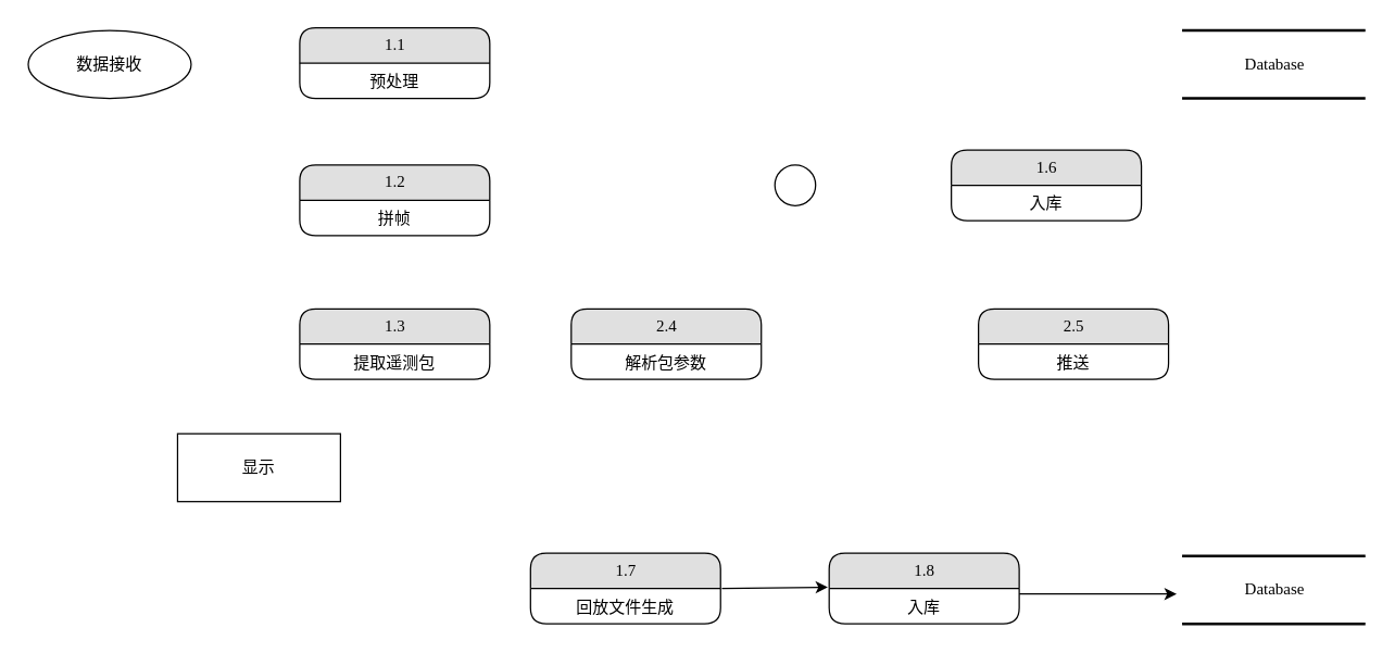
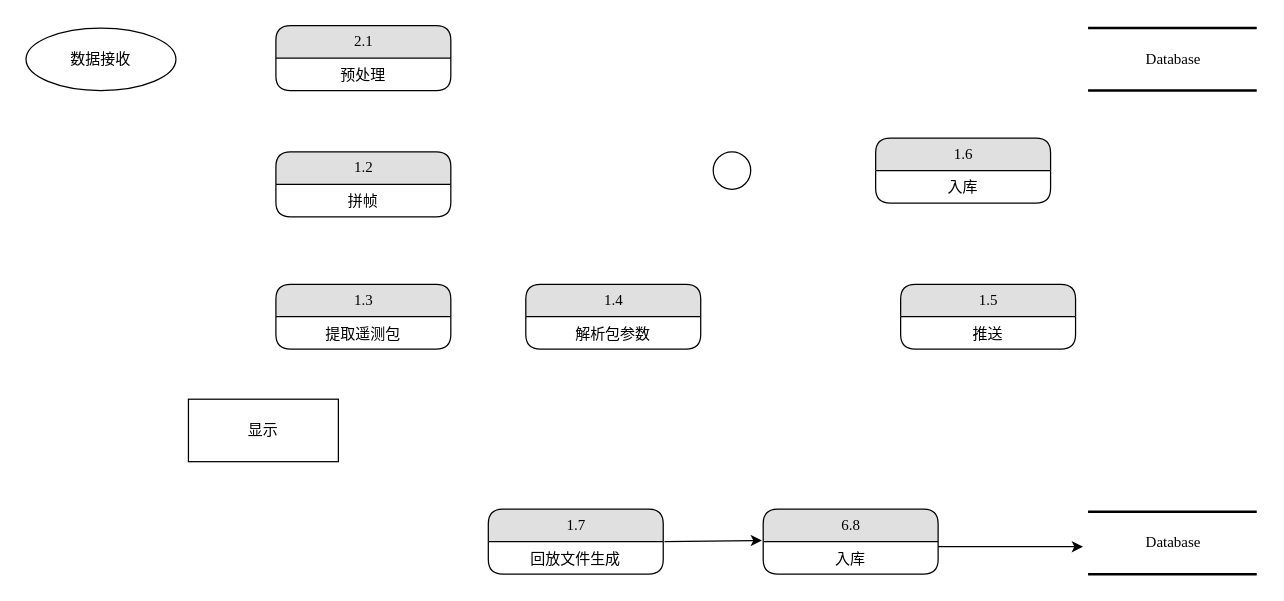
  <mxCell id="0" />
  <mxCell id="1" parent="0" />
  <mxCell id="2" value="Database" style="html=1;rounded=0;shadow=0;comic=0;labelBackgroundColor=none;strokeWidth=2;fontFamily=Verdana;fontSize=12;align=center;shape=mxgraph.ios7ui.horLines;" parent="1" vertex="1"><mxGeometry x="870" y="22" width="135" height="50" as="geometry" /></mxCell>
- <mxCell id="3" value="显示" style="whiteSpace=wrap;html=1;rounded=0;shadow=0;comic=0;labelBackgroundColor=none;strokeWidth=1;fontFamily=Verdana;fontSize=12;align=center;" parent="1" vertex="1"><mxGeometry x="130" y="319" width="120" height="50" as="geometry" /></mxCell>
+ <mxCell id="3" value="显示" style="whiteSpace=wrap;html=1;rounded=0;shadow=0;comic=0;labelBackgroundColor=none;strokeWidth=1;fontFamily=Verdana;fontSize=12;align=center;" parent="1" vertex="1"><mxGeometry x="150" y="319" width="120" height="50" as="geometry" /></mxCell>
  <mxCell id="4" value="数据接收" style="ellipse;whiteSpace=wrap;html=1;shadow=0;comic=0;labelBackgroundColor=none;strokeWidth=1;fontFamily=Verdana;fontSize=12;align=center;" parent="1" vertex="1"><mxGeometry x="20" y="22" width="120" height="50" as="geometry" /></mxCell>
- <mxCell id="5" value="2.5" style="swimlane;html=1;fontStyle=0;childLayout=stackLayout;horizontal=1;startSize=26;fillColor=#e0e0e0;horizontalStack=0;resizeParent=1;resizeLast=0;collapsible=1;marginBottom=0;swimlaneFillColor=#ffffff;align=center;rounded=1;shadow=0;comic=0;labelBackgroundColor=none;strokeWidth=1;fontFamily=Verdana;fontSize=12" parent="1" vertex="1"><mxGeometry x="720" y="227" width="140" height="52" as="geometry" /></mxCell>
+ <mxCell id="5" value="1.5" style="swimlane;html=1;fontStyle=0;childLayout=stackLayout;horizontal=1;startSize=26;fillColor=#e0e0e0;horizontalStack=0;resizeParent=1;resizeLast=0;collapsible=1;marginBottom=0;swimlaneFillColor=#ffffff;align=center;rounded=1;shadow=0;comic=0;labelBackgroundColor=none;strokeWidth=1;fontFamily=Verdana;fontSize=12" parent="1" vertex="1"><mxGeometry x="720" y="227" width="140" height="52" as="geometry" /></mxCell>
  <mxCell id="6" value="推送" style="text;html=1;strokeColor=none;fillColor=none;spacingLeft=4;spacingRight=4;whiteSpace=wrap;overflow=hidden;rotatable=0;points=[[0,0.5],[1,0.5]];portConstraint=eastwest;align=center;" parent="5" vertex="1"><mxGeometry y="26" width="140" height="26" as="geometry" /></mxCell>
  <mxCell id="7" value="Database" style="html=1;rounded=0;shadow=0;comic=0;labelBackgroundColor=none;strokeWidth=2;fontFamily=Verdana;fontSize=12;align=center;shape=mxgraph.ios7ui.horLines;" parent="1" vertex="1"><mxGeometry x="870" y="409" width="135" height="50" as="geometry" /></mxCell>
  <mxCell id="8" value="1.6" style="swimlane;html=1;fontStyle=0;childLayout=stackLayout;horizontal=1;startSize=26;fillColor=#e0e0e0;horizontalStack=0;resizeParent=1;resizeLast=0;collapsible=1;marginBottom=0;swimlaneFillColor=#ffffff;align=center;rounded=1;shadow=0;comic=0;labelBackgroundColor=none;strokeWidth=1;fontFamily=Verdana;fontSize=12" parent="1" vertex="1"><mxGeometry x="700" y="110" width="140" height="52" as="geometry" /></mxCell>
  <mxCell id="9" value="入库" style="text;html=1;strokeColor=none;fillColor=none;spacingLeft=4;spacingRight=4;whiteSpace=wrap;overflow=hidden;rotatable=0;points=[[0,0.5],[1,0.5]];portConstraint=eastwest;align=center;" parent="8" vertex="1"><mxGeometry y="26" width="140" height="26" as="geometry" /></mxCell>
  <mxCell id="10" value="1.2" style="swimlane;html=1;fontStyle=0;childLayout=stackLayout;horizontal=1;startSize=26;fillColor=#e0e0e0;horizontalStack=0;resizeParent=1;resizeLast=0;collapsible=1;marginBottom=0;swimlaneFillColor=#ffffff;align=center;rounded=1;shadow=0;comic=0;labelBackgroundColor=none;strokeWidth=1;fontFamily=Verdana;fontSize=12" parent="1" vertex="1"><mxGeometry x="220" y="121" width="140" height="52" as="geometry" /></mxCell>
  <mxCell id="11" value="拼帧" style="text;html=1;strokeColor=none;fillColor=none;spacingLeft=4;spacingRight=4;whiteSpace=wrap;overflow=hidden;rotatable=0;points=[[0,0.5],[1,0.5]];portConstraint=eastwest;align=center;" parent="10" vertex="1"><mxGeometry y="26" width="140" height="26" as="geometry" /></mxCell>
  <mxCell id="12" value="1.3" style="swimlane;html=1;fontStyle=0;childLayout=stackLayout;horizontal=1;startSize=26;fillColor=#e0e0e0;horizontalStack=0;resizeParent=1;resizeLast=0;collapsible=1;marginBottom=0;swimlaneFillColor=#ffffff;align=center;rounded=1;shadow=0;comic=0;labelBackgroundColor=none;strokeWidth=1;fontFamily=Verdana;fontSize=12" parent="1" vertex="1"><mxGeometry x="220" y="227" width="140" height="52" as="geometry" /></mxCell>
  <mxCell id="13" value="提取遥测包" style="text;html=1;strokeColor=none;fillColor=none;spacingLeft=4;spacingRight=4;whiteSpace=wrap;overflow=hidden;rotatable=0;points=[[0,0.5],[1,0.5]];portConstraint=eastwest;align=center;" parent="12" vertex="1"><mxGeometry y="26" width="140" height="26" as="geometry" /></mxCell>
- <mxCell id="14" value="1.8" style="swimlane;html=1;fontStyle=0;childLayout=stackLayout;horizontal=1;startSize=26;fillColor=#e0e0e0;horizontalStack=0;resizeParent=1;resizeLast=0;collapsible=1;marginBottom=0;swimlaneFillColor=#ffffff;align=center;rounded=1;shadow=0;comic=0;labelBackgroundColor=none;strokeWidth=1;fontFamily=Verdana;fontSize=12" parent="1" vertex="1"><mxGeometry x="610" y="407" width="140" height="52" as="geometry" /></mxCell>
+ <mxCell id="14" value="6.8" style="swimlane;html=1;fontStyle=0;childLayout=stackLayout;horizontal=1;startSize=26;fillColor=#e0e0e0;horizontalStack=0;resizeParent=1;resizeLast=0;collapsible=1;marginBottom=0;swimlaneFillColor=#ffffff;align=center;rounded=1;shadow=0;comic=0;labelBackgroundColor=none;strokeWidth=1;fontFamily=Verdana;fontSize=12" parent="1" vertex="1"><mxGeometry x="610" y="407" width="140" height="52" as="geometry" /></mxCell>
  <mxCell id="15" value="入库" style="text;html=1;strokeColor=none;fillColor=none;spacingLeft=4;spacingRight=4;whiteSpace=wrap;overflow=hidden;rotatable=0;points=[[0,0.5],[1,0.5]];portConstraint=eastwest;align=center;" parent="14" vertex="1"><mxGeometry y="26" width="140" height="26" as="geometry" /></mxCell>
- <mxCell id="16" value="1.1" style="swimlane;html=1;fontStyle=0;childLayout=stackLayout;horizontal=1;startSize=26;fillColor=#e0e0e0;horizontalStack=0;resizeParent=1;resizeLast=0;collapsible=1;marginBottom=0;swimlaneFillColor=#ffffff;align=center;rounded=1;shadow=0;comic=0;labelBackgroundColor=none;strokeWidth=1;fontFamily=Verdana;fontSize=12" parent="1" vertex="1"><mxGeometry x="220" y="20" width="140" height="52" as="geometry"><mxRectangle x="50" y="440" width="50" height="26" as="alternateBounds" /></mxGeometry></mxCell>
+ <mxCell id="16" value="2.1" style="swimlane;html=1;fontStyle=0;childLayout=stackLayout;horizontal=1;startSize=26;fillColor=#e0e0e0;horizontalStack=0;resizeParent=1;resizeLast=0;collapsible=1;marginBottom=0;swimlaneFillColor=#ffffff;align=center;rounded=1;shadow=0;comic=0;labelBackgroundColor=none;strokeWidth=1;fontFamily=Verdana;fontSize=12" parent="1" vertex="1"><mxGeometry x="220" y="20" width="140" height="52" as="geometry"><mxRectangle x="50" y="440" width="50" height="26" as="alternateBounds" /></mxGeometry></mxCell>
  <mxCell id="17" value="预处理" style="text;html=1;strokeColor=none;fillColor=none;spacingLeft=4;spacingRight=4;whiteSpace=wrap;overflow=hidden;rotatable=0;points=[[0,0.5],[1,0.5]];portConstraint=eastwest;align=center;" parent="16" vertex="1"><mxGeometry y="26" width="140" height="26" as="geometry" /></mxCell>
- <mxCell id="18" value="2.4" style="swimlane;html=1;fontStyle=0;childLayout=stackLayout;horizontal=1;startSize=26;fillColor=#e0e0e0;horizontalStack=0;resizeParent=1;resizeLast=0;collapsible=1;marginBottom=0;swimlaneFillColor=#ffffff;align=center;rounded=1;shadow=0;comic=0;labelBackgroundColor=none;strokeWidth=1;fontFamily=Verdana;fontSize=12" parent="1" vertex="1"><mxGeometry x="420" y="227" width="140" height="52" as="geometry" /></mxCell>
+ <mxCell id="18" value="1.4" style="swimlane;html=1;fontStyle=0;childLayout=stackLayout;horizontal=1;startSize=26;fillColor=#e0e0e0;horizontalStack=0;resizeParent=1;resizeLast=0;collapsible=1;marginBottom=0;swimlaneFillColor=#ffffff;align=center;rounded=1;shadow=0;comic=0;labelBackgroundColor=none;strokeWidth=1;fontFamily=Verdana;fontSize=12" parent="1" vertex="1"><mxGeometry x="420" y="227" width="140" height="52" as="geometry" /></mxCell>
  <mxCell id="19" value="解析包参数" style="text;html=1;strokeColor=none;fillColor=none;spacingLeft=4;spacingRight=4;whiteSpace=wrap;overflow=hidden;rotatable=0;points=[[0,0.5],[1,0.5]];portConstraint=eastwest;align=center;" parent="18" vertex="1"><mxGeometry y="26" width="140" height="26" as="geometry" /></mxCell>
  <mxCell id="20" value="1.7" style="swimlane;html=1;fontStyle=0;childLayout=stackLayout;horizontal=1;startSize=26;fillColor=#e0e0e0;horizontalStack=0;resizeParent=1;resizeLast=0;collapsible=1;marginBottom=0;swimlaneFillColor=#ffffff;align=center;rounded=1;shadow=0;comic=0;labelBackgroundColor=none;strokeWidth=1;fontFamily=Verdana;fontSize=12" parent="1" vertex="1"><mxGeometry x="390" y="407" width="140" height="52" as="geometry" /></mxCell>
  <mxCell id="21" value="回放文件生成" style="text;html=1;strokeColor=none;fillColor=none;spacingLeft=4;spacingRight=4;whiteSpace=wrap;overflow=hidden;rotatable=0;points=[[0,0.5],[1,0.5]];portConstraint=eastwest;align=center;" parent="20" vertex="1"><mxGeometry y="26" width="140" height="26" as="geometry" /></mxCell>
  <mxCell id="22" value="" style="ellipse;whiteSpace=wrap;html=1;rounded=1;shadow=0;comic=0;labelBackgroundColor=none;strokeWidth=1;fontFamily=Verdana;fontSize=12;align=center;" parent="1" vertex="1"><mxGeometry x="570" y="121" width="30" height="30" as="geometry" /></mxCell>
  <mxCell id="23" value="" style="endArrow=classic;html=1;exitX=1.007;exitY=0;exitDx=0;exitDy=0;exitPerimeter=0;entryX=-0.007;entryY=-0.038;entryDx=0;entryDy=0;entryPerimeter=0;" edge="1" parent="1" source="21" target="15"><mxGeometry width="50" height="50" relative="1" as="geometry"><mxPoint x="580" y="477" as="sourcePoint" /><mxPoint x="600" y="435" as="targetPoint" /></mxGeometry></mxCell>
  <mxCell id="24" value="" style="endArrow=classic;html=1;" edge="1" parent="1"><mxGeometry width="50" height="50" relative="1" as="geometry"><mxPoint x="750" y="437" as="sourcePoint" /><mxPoint x="866" y="437" as="targetPoint" /><Array as="points"><mxPoint x="800" y="437" /></Array></mxGeometry></mxCell>
